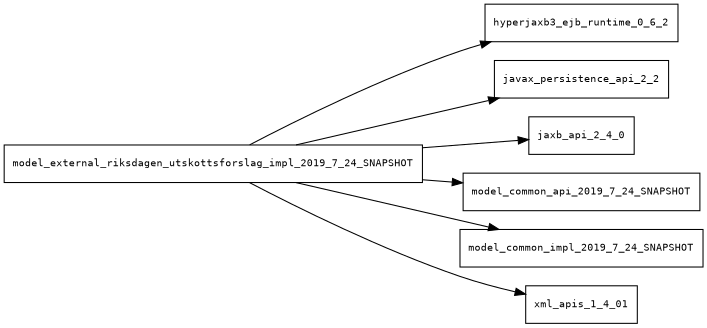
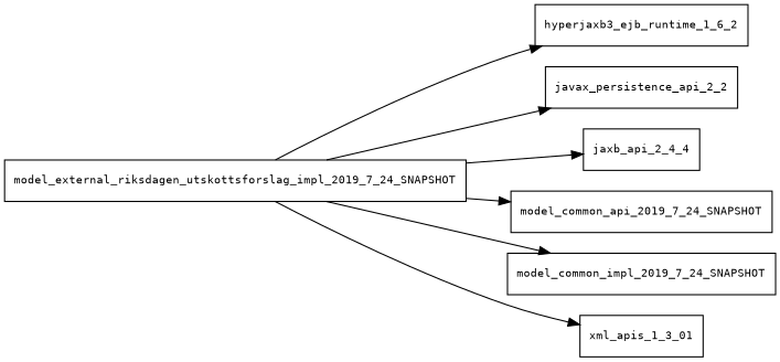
  digraph {
    fontname="DejaVu Sans Mono"
    rankdir=LR
    node [fontname="DejaVu Sans Mono" fontsize=10.0 shape=box]
    edge [fontname="DejaVu Sans Mono"]
    model_external_riksdagen_utskottsforslag_impl_2019_7_24_SNAPSHOT
-   hyperjaxb3_ejb_runtime_0_6_2
+   hyperjaxb3_ejb_runtime_0_6_2 [label=hyperjaxb3_ejb_runtime_1_6_2]
    javax_persistence_api_2_2
-   jaxb_api_2_4_0
+   jaxb_api_2_4_0 [label=jaxb_api_2_4_4]
    model_common_api_2019_7_24_SNAPSHOT
    model_common_impl_2019_7_24_SNAPSHOT
-   xml_apis_1_4_01
+   xml_apis_1_4_01 [label=xml_apis_1_3_01]
    model_external_riksdagen_utskottsforslag_impl_2019_7_24_SNAPSHOT -> hyperjaxb3_ejb_runtime_0_6_2
    model_external_riksdagen_utskottsforslag_impl_2019_7_24_SNAPSHOT -> javax_persistence_api_2_2
    model_external_riksdagen_utskottsforslag_impl_2019_7_24_SNAPSHOT -> jaxb_api_2_4_0
    model_external_riksdagen_utskottsforslag_impl_2019_7_24_SNAPSHOT -> model_common_api_2019_7_24_SNAPSHOT
    model_external_riksdagen_utskottsforslag_impl_2019_7_24_SNAPSHOT -> model_common_impl_2019_7_24_SNAPSHOT
    model_external_riksdagen_utskottsforslag_impl_2019_7_24_SNAPSHOT -> xml_apis_1_4_01
  }
